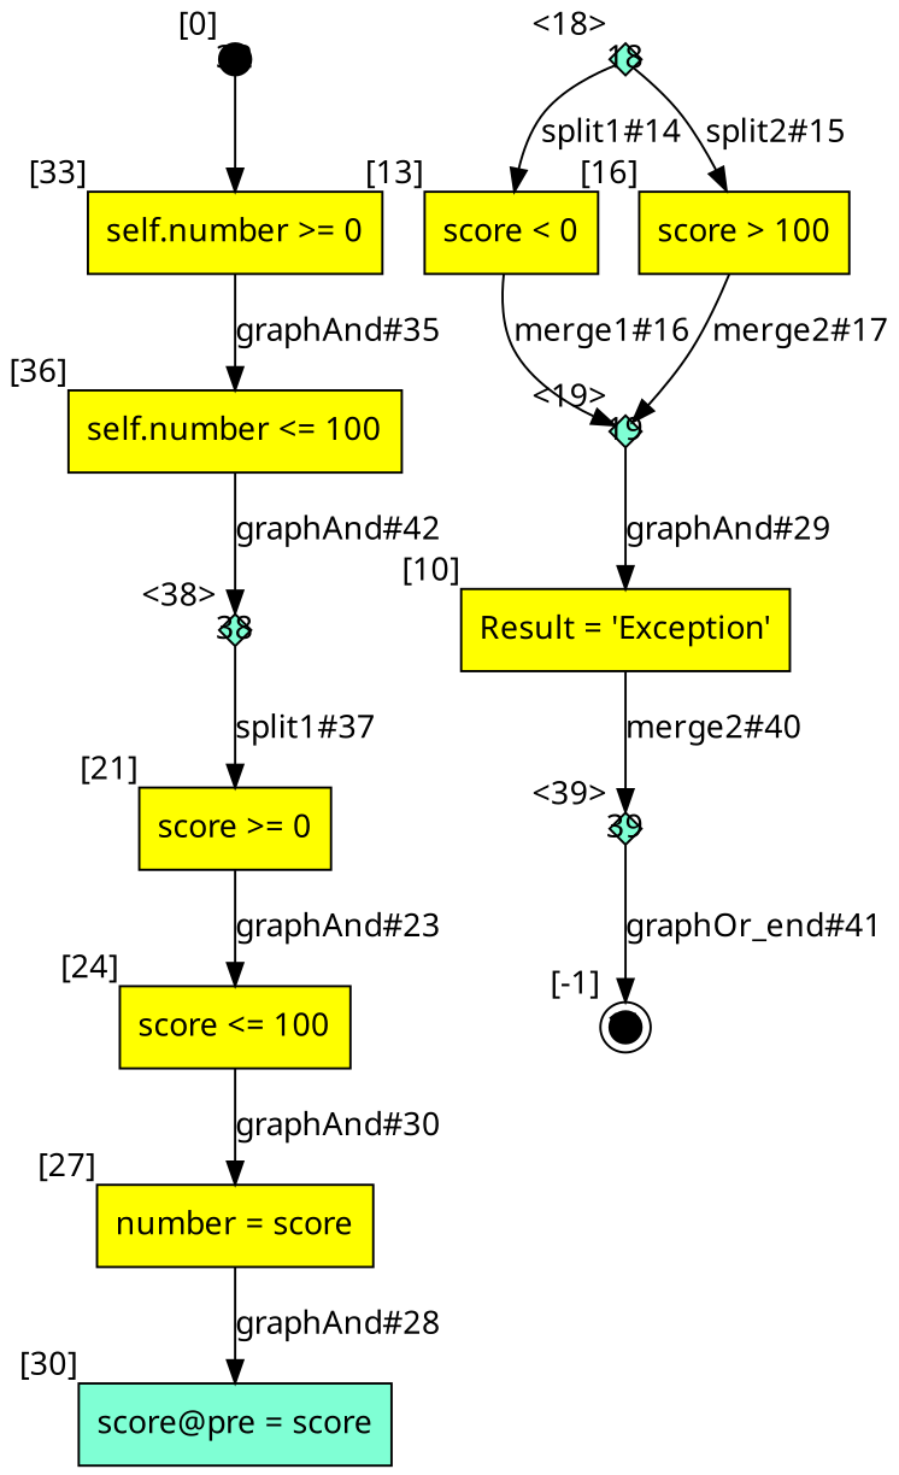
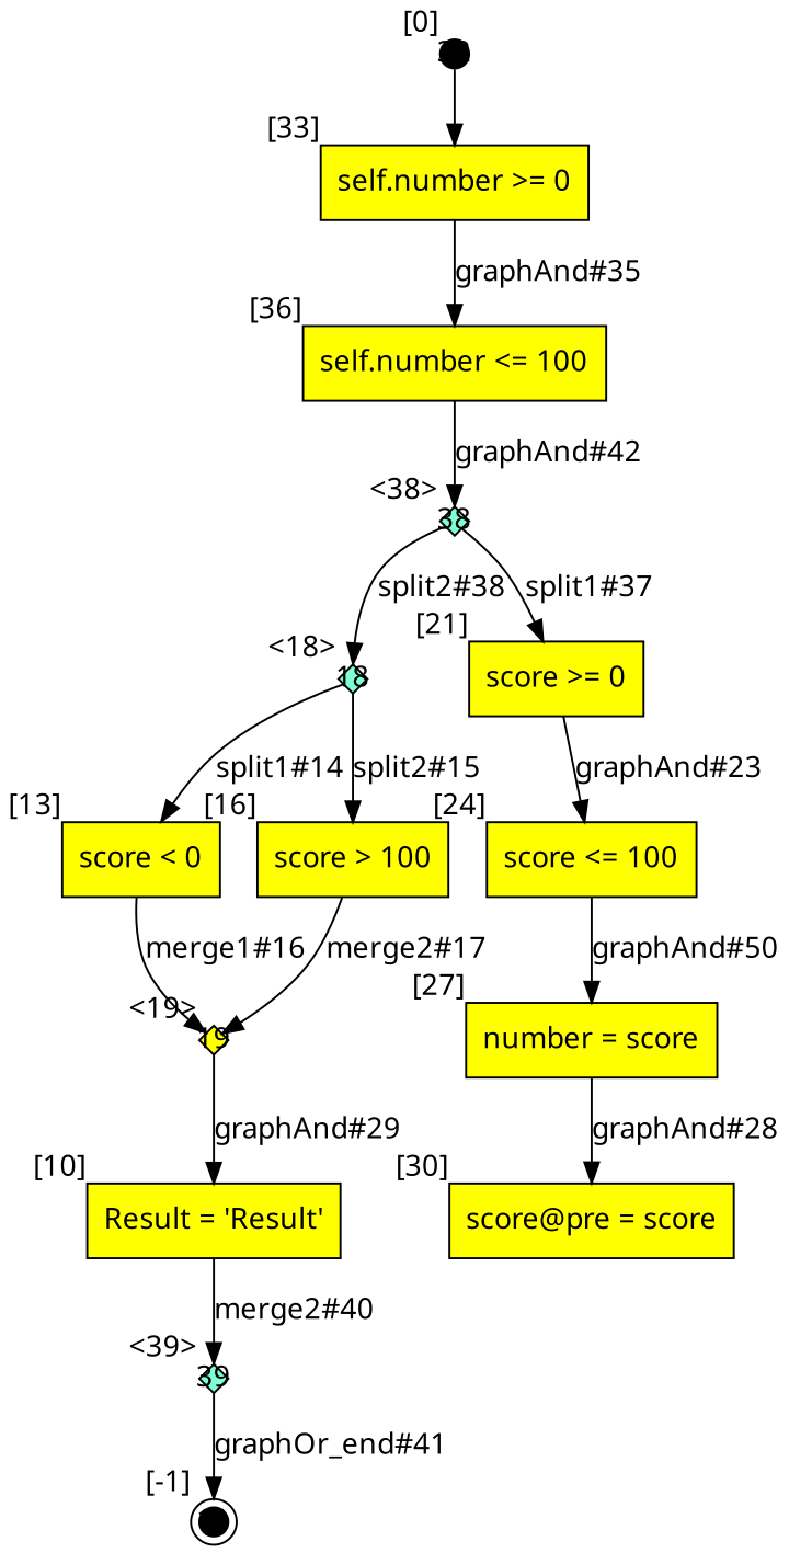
  digraph {
    fontname="Noto Sans"
    node [fillcolor=yellow fontname="Noto Sans" shape=box style=filled]
    edge [fontname="Noto Sans"]
    32 [fillcolor=black fixedsize=true height=.2 shape=circle width=.2 xlabel="[0]"]
    n2 [label="self.number >= 0" xlabel="[33]"]
    n3 [label="self.number <= 100" xlabel="[36]"]
    38 [fillcolor=aquamarine fixedsize=true height=.2 shape=diamond width=.2 xlabel="<38>"]
    18 [fillcolor=aquamarine fixedsize=true height=.2 shape=diamond width=.2 xlabel="<18>"]
    n6 [label="score >= 0" xlabel="[21]"]
    n7 [label="score < 0" xlabel="[13]"]
    n8 [label="score > 100" xlabel="[16]"]
    n9 [label="score <= 100" xlabel="[24]"]
    39 [fillcolor=aquamarine fixedsize=true height=.2 shape=diamond width=.2 xlabel="<39>"]
    11 [fillcolor=black fixedsize=true height=.2 shape=doublecircle width=.2 xlabel="[-1]"]
-   n12 [label="Result = 'Exception'" xlabel="[10]"]
-   19 [fillcolor=aquamarine fixedsize=true height=.2 shape=diamond width=.2 xlabel="<19>"]
+   n12 [label="Result = 'Result'" xlabel="[10]"]
+   19 [fixedsize=true height=.2 shape=diamond width=.2 xlabel="<19>"]
    n14 [label="number = score" xlabel="[27]"]
-   n15 [fillcolor=aquamarine label="score@pre = score" xlabel="[30]"]
+   n15 [label="score@pre = score" xlabel="[30]"]
    32 -> n2
    n2 -> n3 [label="graphAnd#35"]
    n3 -> 38 [label="graphAnd#42"]
+   38 -> 18 [label="split2#38"]
    38 -> n6 [label="split1#37"]
    18 -> n7 [label="split1#14"]
    18 -> n8 [label="split2#15"]
    n6 -> n9 [label="graphAnd#23"]
    n7 -> 19 [label="merge1#16"]
    n8 -> 19 [label="merge2#17"]
-   n9 -> n14 [label="graphAnd#30"]
+   n9 -> n14 [label="graphAnd#50"]
    39 -> 11 [label="graphOr_end#41"]
    n12 -> 39 [label="merge2#40"]
    19 -> n12 [label="graphAnd#29"]
    n14 -> n15 [label="graphAnd#28"]
  }
